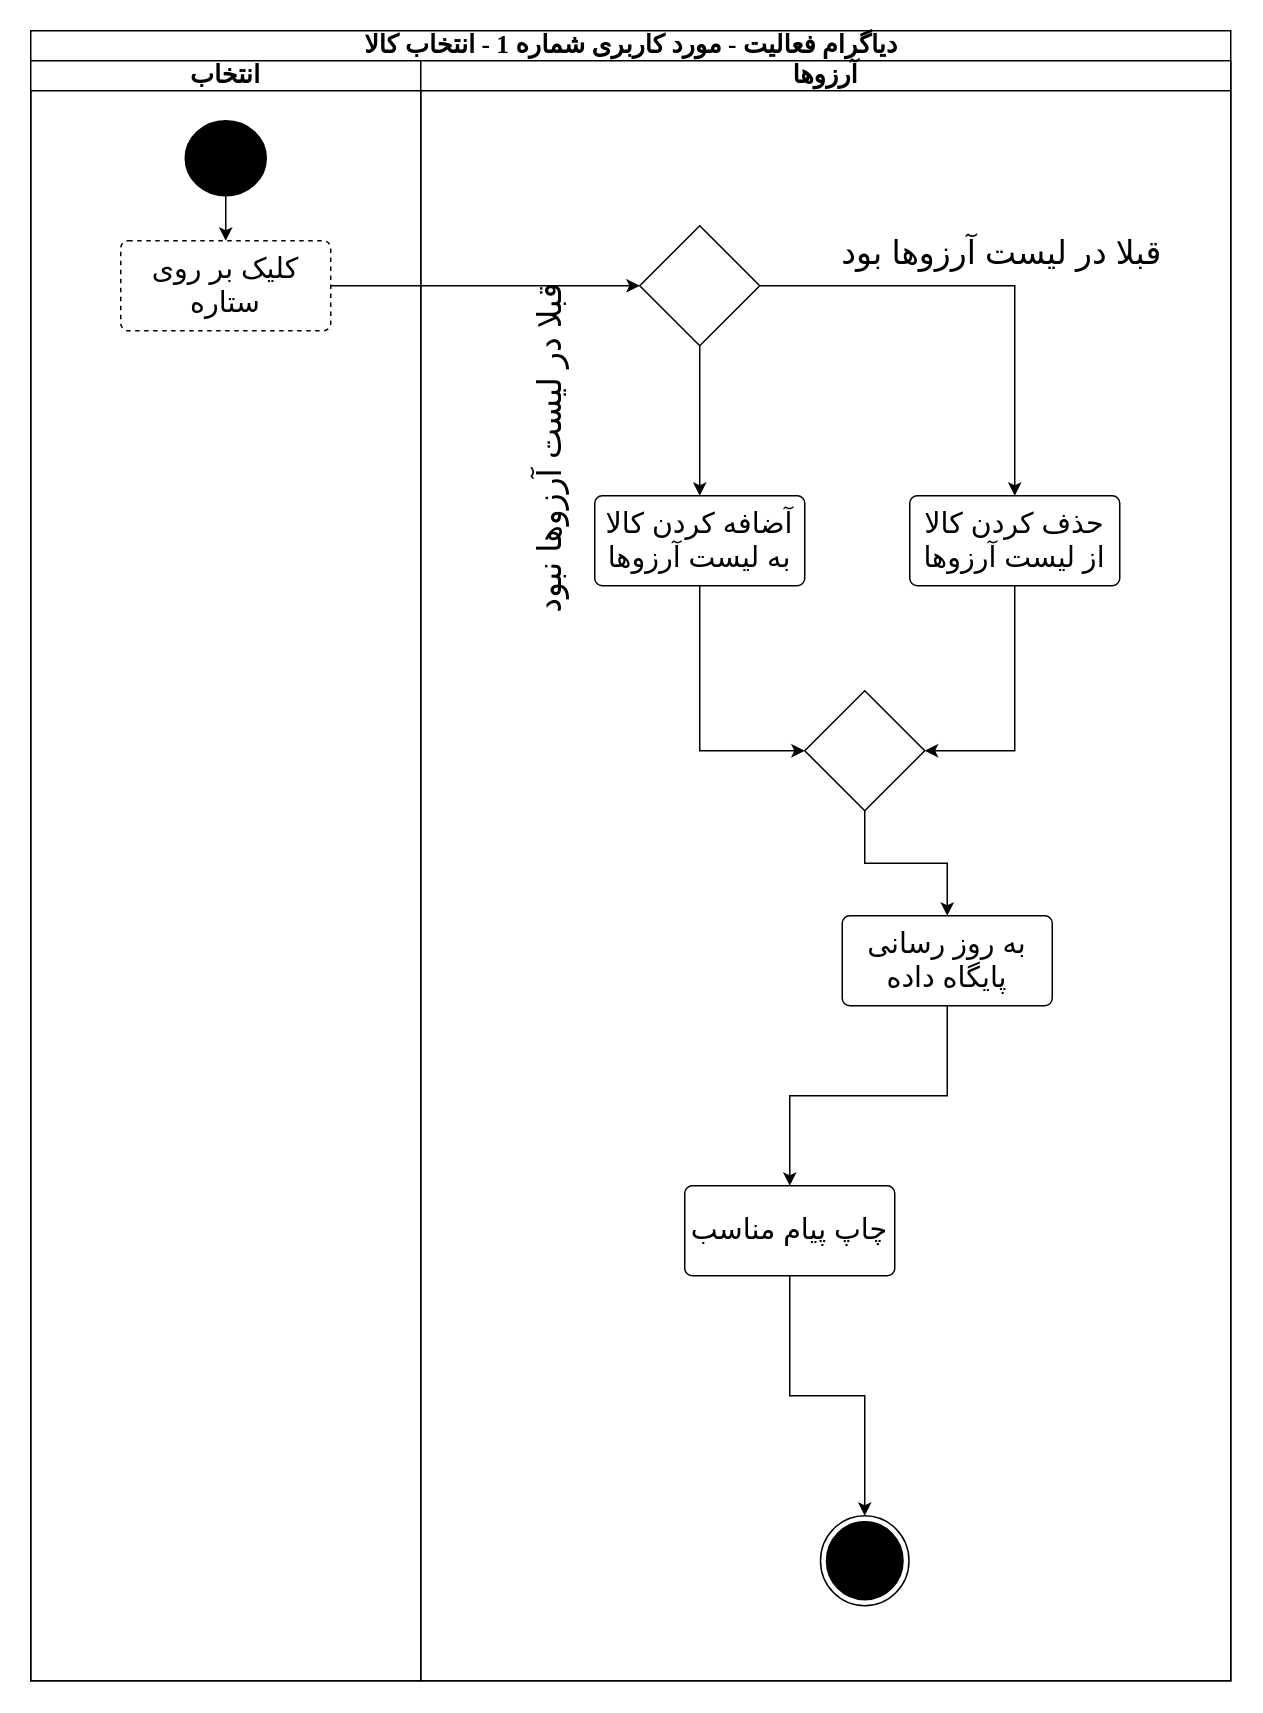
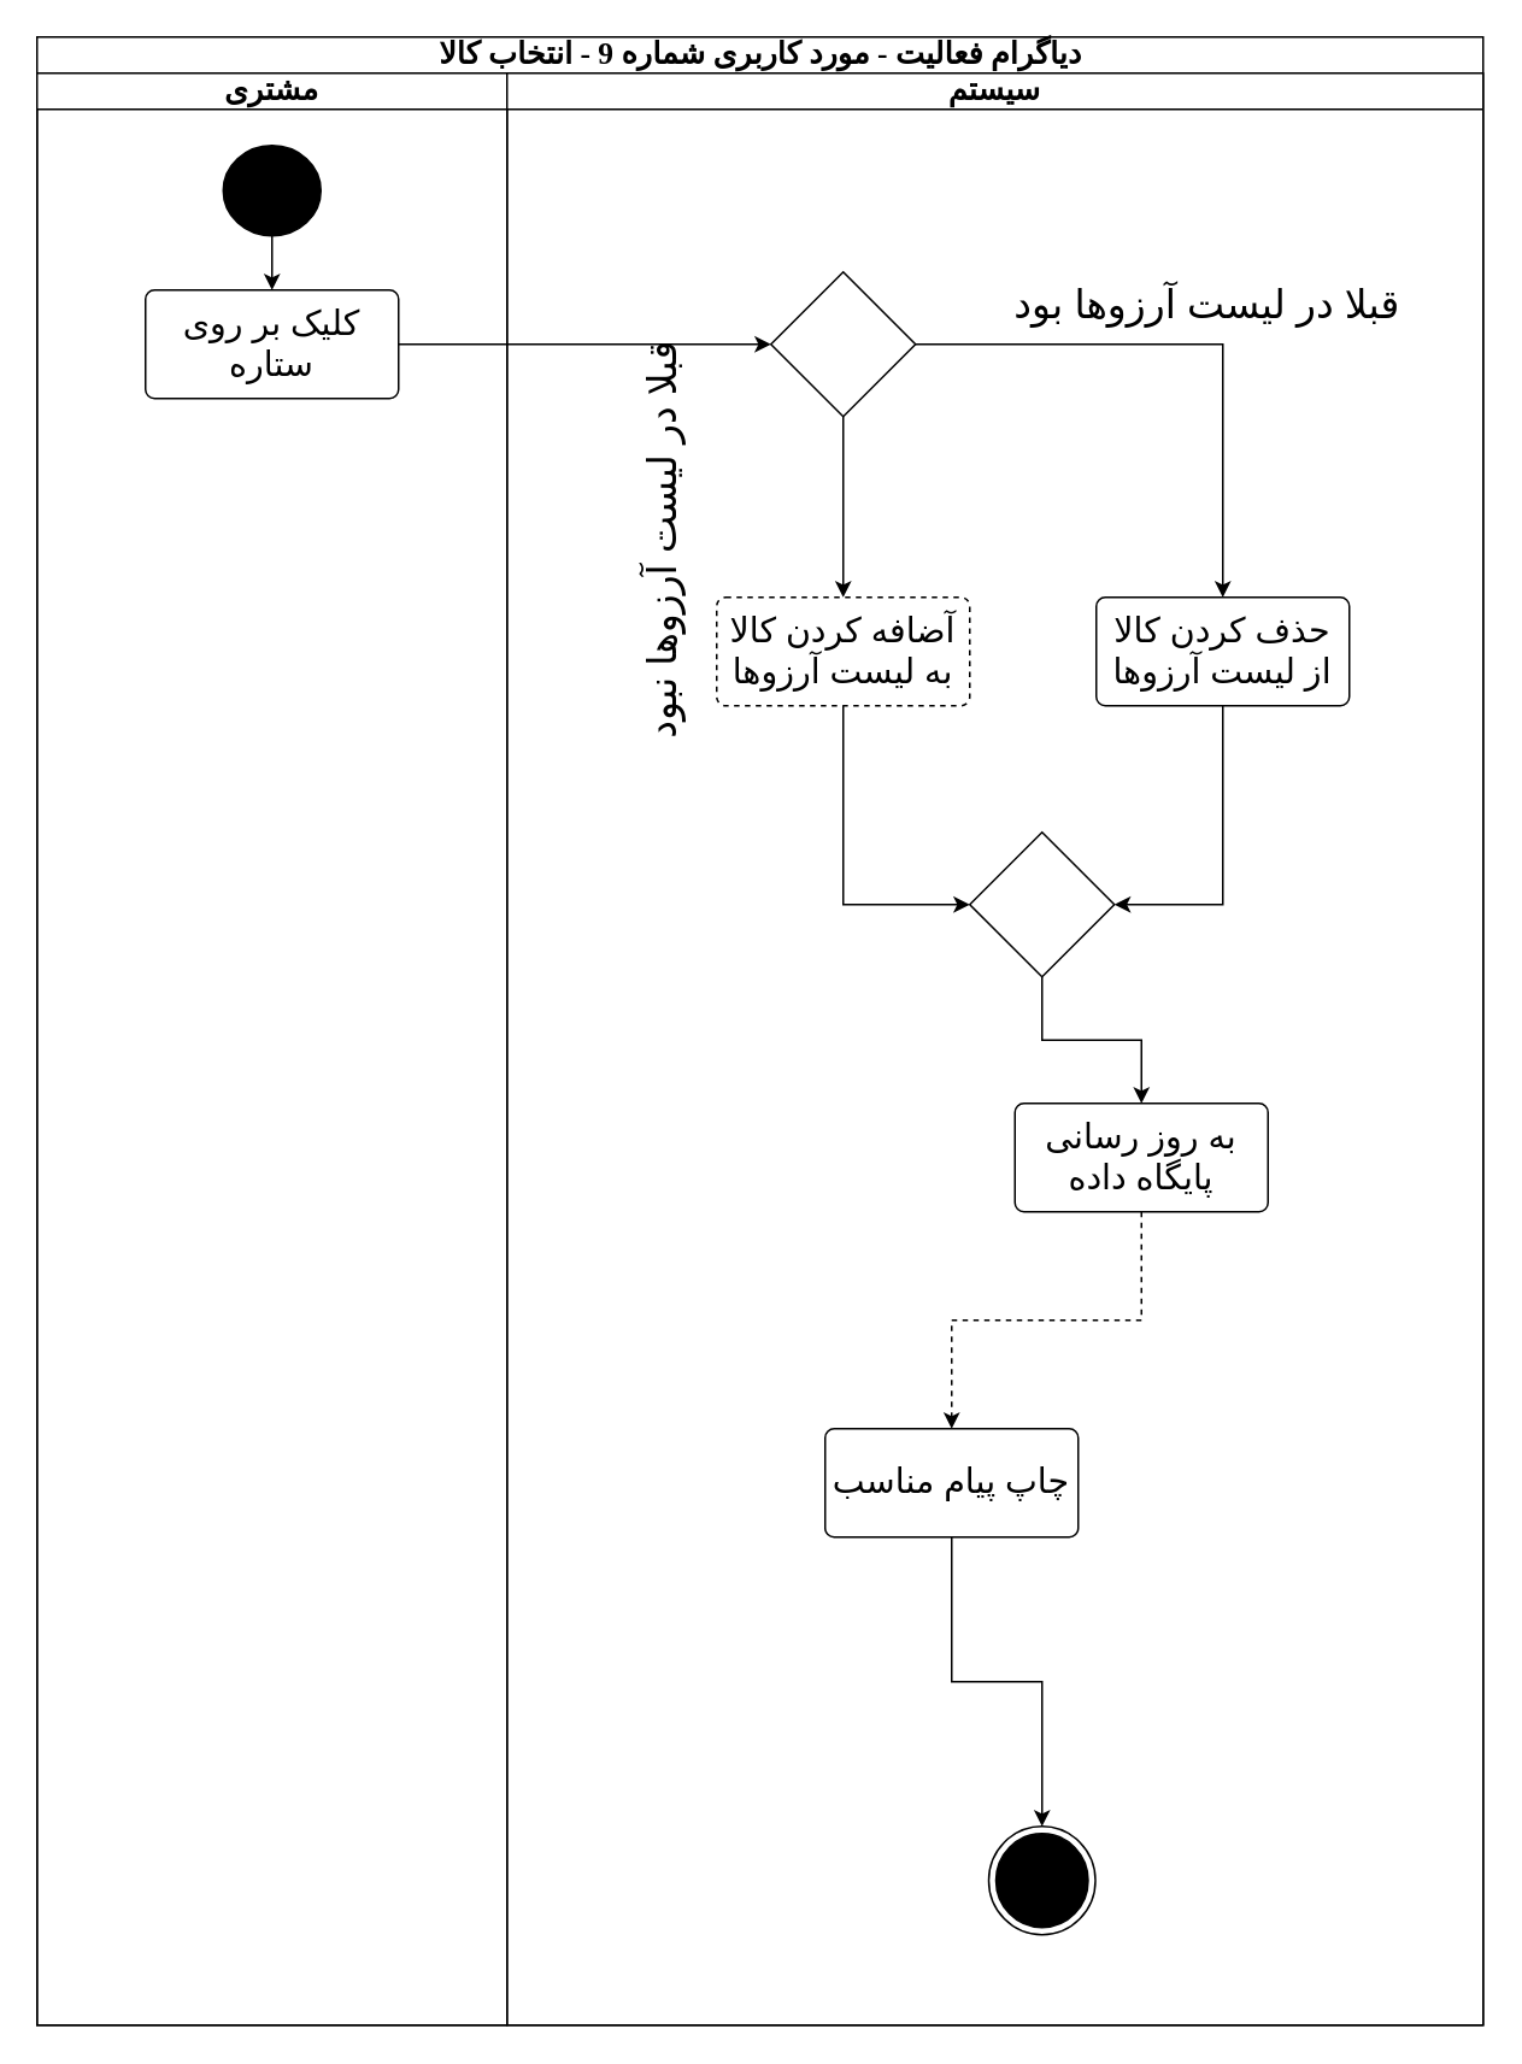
  <mxCell id="0" />
  <mxCell id="1" parent="0" />
- <mxCell id="2" value="دیاگرام فعالیت - مورد کاربری شماره 1 - انتخاب کالا" style="swimlane;html=1;childLayout=stackLayout;startSize=20;rounded=0;shadow=0;comic=0;labelBackgroundColor=none;strokeWidth=1;fontFamily=Verdana;fontSize=17;align=center;" parent="1" vertex="1"><mxGeometry x="20" y="20" width="800" height="1100" as="geometry" /></mxCell>
- <mxCell id="3" value="انتخاب" style="swimlane;startSize=20;whiteSpace=wrap;html=1;fontSize=17;" vertex="1" parent="2"><mxGeometry y="20" width="260" height="1080" as="geometry" /></mxCell>
+ <mxCell id="2" value="دیاگرام فعالیت - مورد کاربری شماره 9 - انتخاب کالا" style="swimlane;html=1;childLayout=stackLayout;startSize=20;rounded=0;shadow=0;comic=0;labelBackgroundColor=none;strokeWidth=1;fontFamily=Verdana;fontSize=17;align=center;" parent="1" vertex="1"><mxGeometry x="20" y="20" width="800" height="1100" as="geometry" /></mxCell>
+ <mxCell id="3" value="مشتری" style="swimlane;startSize=20;whiteSpace=wrap;html=1;fontSize=17;" vertex="1" parent="2"><mxGeometry y="20" width="260" height="1080" as="geometry" /></mxCell>
  <mxCell id="4" style="edgeStyle=orthogonalEdgeStyle;rounded=0;orthogonalLoop=1;jettySize=auto;html=1;entryX=0.5;entryY=0;entryDx=0;entryDy=0;" edge="1" parent="3" source="5" target="6"><mxGeometry relative="1" as="geometry" /></mxCell>
  <mxCell id="5" value="" style="ellipse;fillColor=strokeColor;html=1;" vertex="1" parent="3"><mxGeometry x="103" y="40" width="54" height="50" as="geometry" /></mxCell>
- <mxCell id="6" value="&lt;font style=&quot;font-size: 19px;&quot;&gt;کلیک بر روی ستاره&lt;/font&gt;" style="html=1;align=center;verticalAlign=middle;rounded=1;absoluteArcSize=1;arcSize=10;dashed=1;whiteSpace=wrap;" vertex="1" parent="3"><mxGeometry x="60" y="120" width="140" height="60" as="geometry" /></mxCell>
- <mxCell id="7" value="آرزوها" style="swimlane;startSize=20;whiteSpace=wrap;html=1;fontSize=17;" vertex="1" parent="2"><mxGeometry x="260" y="20" width="540" height="1080" as="geometry" /></mxCell>
+ <mxCell id="6" value="&lt;font style=&quot;font-size: 19px;&quot;&gt;کلیک بر روی ستاره&lt;/font&gt;" style="html=1;align=center;verticalAlign=middle;rounded=1;absoluteArcSize=1;arcSize=10;dashed=0;whiteSpace=wrap;" vertex="1" parent="3"><mxGeometry x="60" y="120" width="140" height="60" as="geometry" /></mxCell>
+ <mxCell id="7" value="سیستم" style="swimlane;startSize=20;whiteSpace=wrap;html=1;fontSize=17;" vertex="1" parent="2"><mxGeometry x="260" y="20" width="540" height="1080" as="geometry" /></mxCell>
  <mxCell id="8" style="edgeStyle=orthogonalEdgeStyle;rounded=0;orthogonalLoop=1;jettySize=auto;html=1;entryX=0.5;entryY=0;entryDx=0;entryDy=0;" edge="1" parent="7" source="12" target="14"><mxGeometry relative="1" as="geometry" /></mxCell>
  <mxCell id="9" value="&lt;font style=&quot;font-size: 22px;&quot;&gt;قبلا در لیست آرزوها نبود&lt;/font&gt;" style="edgeLabel;html=1;align=center;verticalAlign=middle;resizable=0;points=[];rotation=-90;" vertex="1" connectable="0" parent="8"><mxGeometry x="0.532" relative="1" as="geometry"><mxPoint x="-100" y="-7" as="offset" /></mxGeometry></mxCell>
  <mxCell id="10" style="edgeStyle=orthogonalEdgeStyle;rounded=0;orthogonalLoop=1;jettySize=auto;html=1;entryX=0.5;entryY=0;entryDx=0;entryDy=0;" edge="1" parent="7" source="12" target="16"><mxGeometry relative="1" as="geometry" /></mxCell>
  <mxCell id="11" value="&lt;span style=&quot;font-size: 22px;&quot;&gt;قبلا در لیست آرزوها بود&lt;/span&gt;" style="edgeLabel;html=1;align=center;verticalAlign=middle;resizable=0;points=[];" vertex="1" connectable="0" parent="10"><mxGeometry x="0.588" y="-2" relative="1" as="geometry"><mxPoint x="-8" y="-98" as="offset" /></mxGeometry></mxCell>
  <mxCell id="12" value="" style="rhombus;whiteSpace=wrap;html=1;" vertex="1" parent="7"><mxGeometry x="146" y="110" width="80" height="80" as="geometry" /></mxCell>
  <mxCell id="13" style="edgeStyle=orthogonalEdgeStyle;rounded=0;orthogonalLoop=1;jettySize=auto;html=1;entryX=0;entryY=0.5;entryDx=0;entryDy=0;" edge="1" parent="7" source="14" target="18"><mxGeometry relative="1" as="geometry" /></mxCell>
- <mxCell id="14" value="&lt;span style=&quot;font-size: 19px;&quot;&gt;آضافه کردن کالا به لیست آرزوها&lt;/span&gt;" style="html=1;align=center;verticalAlign=middle;rounded=1;absoluteArcSize=1;arcSize=10;dashed=0;whiteSpace=wrap;" vertex="1" parent="7"><mxGeometry x="116" y="290" width="140" height="60" as="geometry" /></mxCell>
+ <mxCell id="14" value="&lt;span style=&quot;font-size: 19px;&quot;&gt;آضافه کردن کالا به لیست آرزوها&lt;/span&gt;" style="html=1;align=center;verticalAlign=middle;rounded=1;absoluteArcSize=1;arcSize=10;dashed=1;whiteSpace=wrap;" vertex="1" parent="7"><mxGeometry x="116" y="290" width="140" height="60" as="geometry" /></mxCell>
  <mxCell id="15" style="edgeStyle=orthogonalEdgeStyle;rounded=0;orthogonalLoop=1;jettySize=auto;html=1;entryX=1;entryY=0.5;entryDx=0;entryDy=0;" edge="1" parent="7" source="16" target="18"><mxGeometry relative="1" as="geometry" /></mxCell>
  <mxCell id="16" value="&lt;span style=&quot;font-size: 19px;&quot;&gt;حذف کردن کالا از لیست آرزوها&lt;/span&gt;" style="html=1;align=center;verticalAlign=middle;rounded=1;absoluteArcSize=1;arcSize=10;dashed=0;whiteSpace=wrap;" vertex="1" parent="7"><mxGeometry x="326" y="290" width="140" height="60" as="geometry" /></mxCell>
  <mxCell id="17" style="edgeStyle=orthogonalEdgeStyle;rounded=0;orthogonalLoop=1;jettySize=auto;html=1;entryX=0.5;entryY=0;entryDx=0;entryDy=0;" edge="1" parent="7" source="18" target="20"><mxGeometry relative="1" as="geometry" /></mxCell>
  <mxCell id="18" value="" style="rhombus;whiteSpace=wrap;html=1;" vertex="1" parent="7"><mxGeometry x="256" y="420" width="80" height="80" as="geometry" /></mxCell>
- <mxCell id="19" style="edgeStyle=orthogonalEdgeStyle;rounded=0;orthogonalLoop=1;jettySize=auto;html=1;entryX=0.5;entryY=0;entryDx=0;entryDy=0;" edge="1" parent="7" source="20" target="22"><mxGeometry relative="1" as="geometry" /></mxCell>
+ <mxCell id="19" style="edgeStyle=orthogonalEdgeStyle;rounded=0;orthogonalLoop=1;jettySize=auto;html=1;entryX=0.5;entryY=0;entryDx=0;entryDy=0;dashed=1;" edge="1" parent="7" source="20" target="22"><mxGeometry relative="1" as="geometry" /></mxCell>
  <mxCell id="20" value="&lt;span style=&quot;font-size: 19px;&quot;&gt;به روز رسانی پایگاه داده&lt;/span&gt;" style="html=1;align=center;verticalAlign=middle;rounded=1;absoluteArcSize=1;arcSize=10;dashed=0;whiteSpace=wrap;" vertex="1" parent="7"><mxGeometry x="281" y="570" width="140" height="60" as="geometry" /></mxCell>
  <mxCell id="21" style="edgeStyle=orthogonalEdgeStyle;rounded=0;orthogonalLoop=1;jettySize=auto;html=1;entryX=0.5;entryY=0;entryDx=0;entryDy=0;" edge="1" parent="7" source="22" target="23"><mxGeometry relative="1" as="geometry" /></mxCell>
  <mxCell id="22" value="&lt;span style=&quot;font-size: 19px;&quot;&gt;چاپ پیام مناسب&lt;/span&gt;" style="html=1;align=center;verticalAlign=middle;rounded=1;absoluteArcSize=1;arcSize=10;dashed=0;whiteSpace=wrap;" vertex="1" parent="7"><mxGeometry x="176" y="750" width="140" height="60" as="geometry" /></mxCell>
  <mxCell id="23" value="" style="ellipse;html=1;shape=endState;fillColor=strokeColor;" vertex="1" parent="7"><mxGeometry x="266.5" y="970" width="59" height="60" as="geometry" /></mxCell>
  <mxCell id="24" style="edgeStyle=orthogonalEdgeStyle;rounded=0;orthogonalLoop=1;jettySize=auto;html=1;entryX=0;entryY=0.5;entryDx=0;entryDy=0;" edge="1" parent="2" source="6" target="12"><mxGeometry relative="1" as="geometry" /></mxCell>
